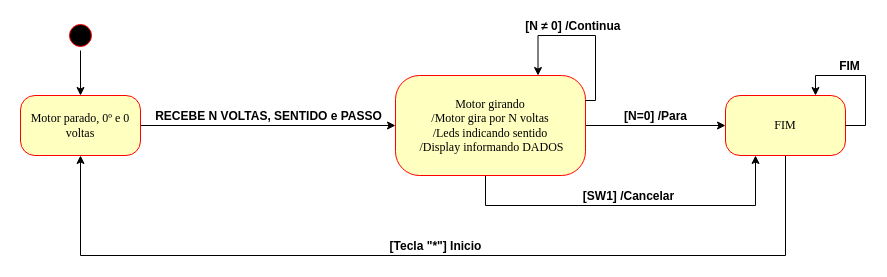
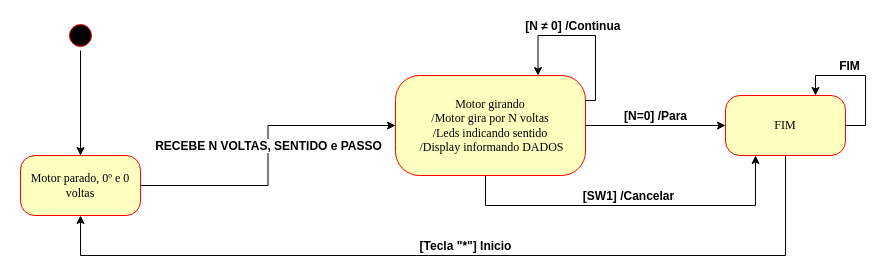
  <mxCell id="0" />
  <mxCell id="1" parent="0" />
  <mxCell id="2" style="edgeStyle=orthogonalEdgeStyle;rounded=0;orthogonalLoop=1;jettySize=auto;html=1;exitX=1;exitY=0.5;exitDx=0;exitDy=0;entryX=0.5;entryY=0;entryDx=0;entryDy=0;" edge="1" parent="1" source="3" target="5"><mxGeometry relative="1" as="geometry" /></mxCell>
  <mxCell id="3" value="" style="ellipse;html=1;shape=startState;fillColor=#000000;strokeColor=#ff0000;rounded=1;shadow=0;comic=0;labelBackgroundColor=none;fontFamily=Verdana;fontSize=12;fontColor=#000000;align=center;direction=south;" parent="1" vertex="1"><mxGeometry x="65" y="20" width="30" height="30" as="geometry" /></mxCell>
  <mxCell id="4" value="RECEBE N VOLTAS, SENTIDO e PASSO" style="edgeStyle=orthogonalEdgeStyle;rounded=0;orthogonalLoop=1;jettySize=auto;html=1;exitX=1;exitY=0.5;exitDx=0;exitDy=0;entryX=0;entryY=0.5;entryDx=0;entryDy=0;fontSize=12;fontStyle=1;labelPosition=center;verticalLabelPosition=top;align=center;verticalAlign=bottom;" edge="1" parent="1" source="5" target="10"><mxGeometry relative="1" as="geometry" /></mxCell>
- <mxCell id="5" value="Motor parado, 0º e 0 voltas" style="rounded=1;whiteSpace=wrap;html=1;arcSize=24;fillColor=#ffffc0;strokeColor=#ff0000;shadow=0;comic=0;labelBackgroundColor=none;fontFamily=Verdana;fontSize=12;fontColor=#000000;align=center;" parent="1" vertex="1"><mxGeometry x="20" y="95" width="120" height="60" as="geometry" /></mxCell>
+ <mxCell id="5" value="Motor parado, 0º e 0 voltas" style="rounded=1;whiteSpace=wrap;html=1;arcSize=24;fillColor=#ffffc0;strokeColor=#ff0000;shadow=0;comic=0;labelBackgroundColor=none;fontFamily=Verdana;fontSize=12;fontColor=#000000;align=center;" parent="1" vertex="1"><mxGeometry x="20" y="155" width="120" height="60" as="geometry" /></mxCell>
  <mxCell id="6" value="[Tecla &quot;*&quot;] Inicio" style="edgeStyle=orthogonalEdgeStyle;rounded=0;orthogonalLoop=1;jettySize=auto;html=1;exitX=0.5;exitY=1;exitDx=0;exitDy=0;entryX=0.5;entryY=1;entryDx=0;entryDy=0;labelPosition=center;verticalLabelPosition=top;align=center;verticalAlign=bottom;fontSize=12;fontStyle=1" edge="1" parent="1" source="7" target="5"><mxGeometry x="-0.006" relative="1" as="geometry"><Array as="points"><mxPoint x="785" y="255" /><mxPoint x="80" y="255" /></Array><mxPoint as="offset" /></mxGeometry></mxCell>
  <mxCell id="7" value="FIM" style="rounded=1;whiteSpace=wrap;html=1;arcSize=24;fillColor=#ffffc0;strokeColor=#ff0000;shadow=0;comic=0;labelBackgroundColor=none;fontFamily=Verdana;fontSize=12;fontColor=#000000;align=center;" vertex="1" parent="1"><mxGeometry x="725" y="95" width="120" height="60" as="geometry" /></mxCell>
  <mxCell id="8" value="[N=0] /Para" style="edgeStyle=orthogonalEdgeStyle;rounded=0;orthogonalLoop=1;jettySize=auto;html=1;exitX=1;exitY=0.5;exitDx=0;exitDy=0;entryX=0;entryY=0.5;entryDx=0;entryDy=0;fontStyle=1;fontSize=12;labelPosition=center;verticalLabelPosition=top;align=center;verticalAlign=bottom;" edge="1" parent="1" source="10" target="7"><mxGeometry relative="1" as="geometry" /></mxCell>
  <mxCell id="9" value="[SW1] /Cancelar" style="edgeStyle=orthogonalEdgeStyle;rounded=0;orthogonalLoop=1;jettySize=auto;html=1;exitX=0.5;exitY=1;exitDx=0;exitDy=0;entryX=0.25;entryY=1;entryDx=0;entryDy=0;fontSize=12;fontStyle=1;labelPosition=center;verticalLabelPosition=top;align=center;verticalAlign=bottom;" edge="1" parent="1" source="10" target="7"><mxGeometry relative="1" as="geometry"><Array as="points"><mxPoint x="485" y="205" /><mxPoint x="755" y="205" /></Array></mxGeometry></mxCell>
  <mxCell id="10" value="Motor girando&lt;br&gt;/Motor gira por N voltas&lt;br&gt;/Leds indicando sentido&lt;br&gt;&amp;nbsp;/Display informando DADOS" style="rounded=1;whiteSpace=wrap;html=1;arcSize=24;fillColor=#ffffc0;strokeColor=#ff0000;shadow=0;comic=0;labelBackgroundColor=none;fontFamily=Verdana;fontSize=12;fontColor=#000000;align=center;" vertex="1" parent="1"><mxGeometry x="395" y="75" width="190" height="100" as="geometry" /></mxCell>
  <mxCell id="11" value="[N&amp;nbsp;&lt;span&gt;≠ 0] /Continua&amp;nbsp;&lt;/span&gt;" style="edgeStyle=orthogonalEdgeStyle;rounded=0;orthogonalLoop=1;jettySize=auto;html=1;exitX=1;exitY=0.25;exitDx=0;exitDy=0;entryX=0.75;entryY=0;entryDx=0;entryDy=0;fontStyle=1;fontSize=12;labelPosition=center;verticalLabelPosition=top;align=center;verticalAlign=bottom;" edge="1" parent="1" source="10" target="10"><mxGeometry x="0.117" relative="1" as="geometry"><Array as="points"><mxPoint x="595" y="100" /><mxPoint x="595" y="35" /><mxPoint x="538" y="35" /></Array><mxPoint as="offset" /></mxGeometry></mxCell>
  <mxCell id="12" value="FIM" style="edgeStyle=orthogonalEdgeStyle;rounded=0;orthogonalLoop=1;jettySize=auto;html=1;exitX=1;exitY=0.5;exitDx=0;exitDy=0;entryX=0.75;entryY=0;entryDx=0;entryDy=0;fontSize=12;fontStyle=1;labelPosition=center;verticalLabelPosition=top;align=center;verticalAlign=bottom;" edge="1" parent="1" source="7" target="7"><mxGeometry x="0.222" relative="1" as="geometry"><Array as="points"><mxPoint x="865" y="125" /><mxPoint x="865" y="75" /><mxPoint x="815" y="75" /></Array><mxPoint as="offset" /></mxGeometry></mxCell>
